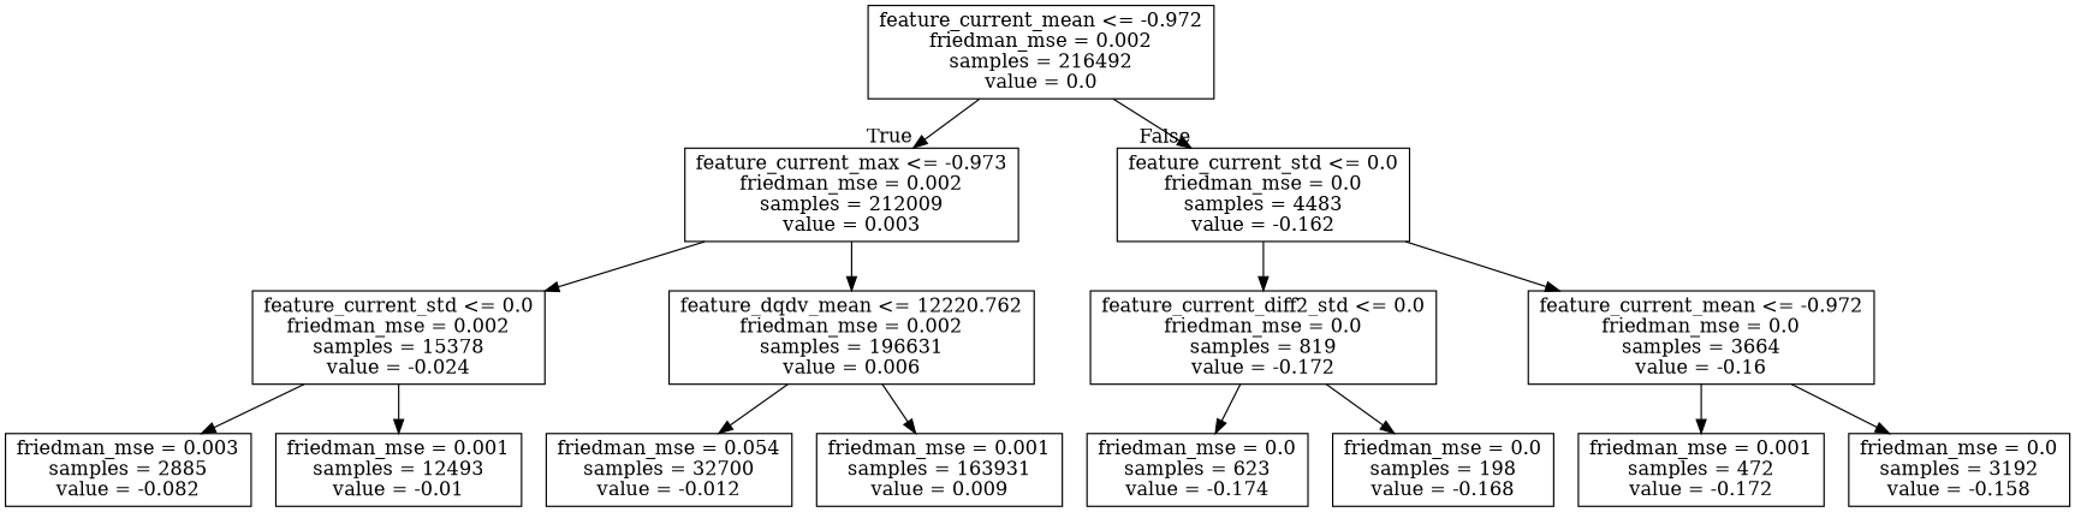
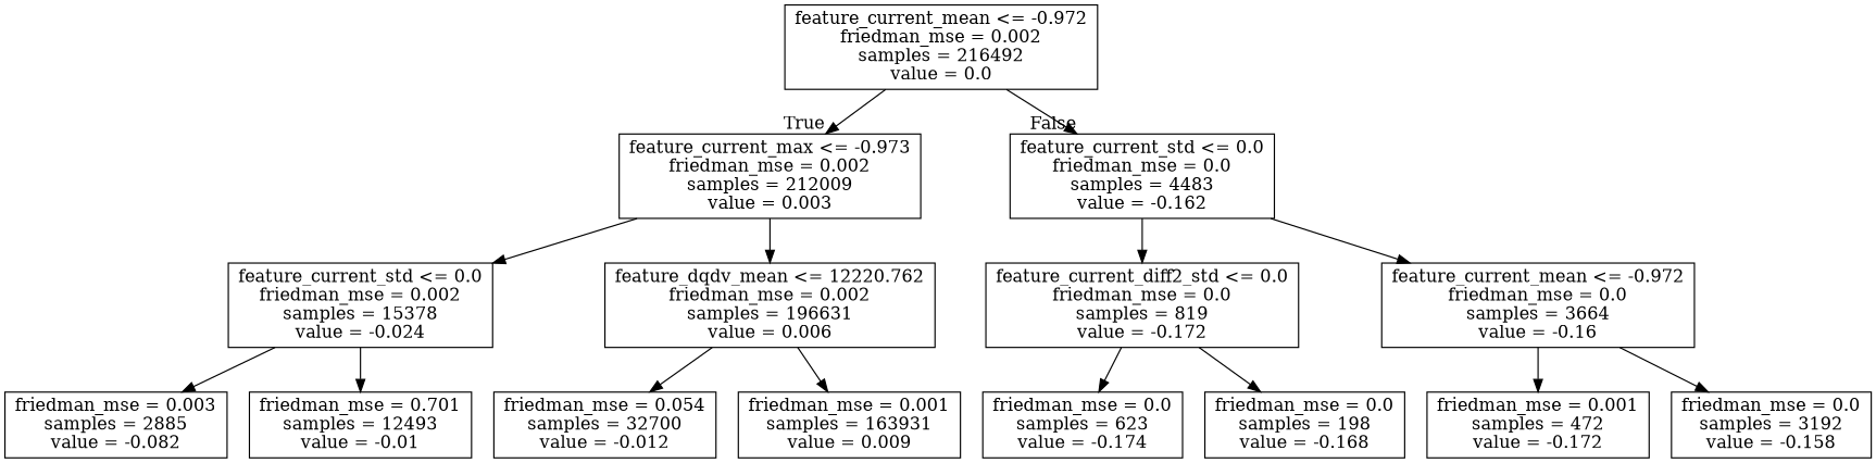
  digraph {
    node [shape=box]
    n1 [label="feature_current_mean <= -0.972\nfriedman_mse = 0.002\nsamples = 216492\nvalue = 0.0"]
    n2 [label="feature_current_max <= -0.973\nfriedman_mse = 0.002\nsamples = 212009\nvalue = 0.003"]
    n3 [label="feature_current_std <= 0.0\nfriedman_mse = 0.0\nsamples = 4483\nvalue = -0.162"]
    n4 [label="feature_current_std <= 0.0\nfriedman_mse = 0.002\nsamples = 15378\nvalue = -0.024"]
    n5 [label="feature_dqdv_mean <= 12220.762\nfriedman_mse = 0.002\nsamples = 196631\nvalue = 0.006"]
    n6 [label="feature_current_diff2_std <= 0.0\nfriedman_mse = 0.0\nsamples = 819\nvalue = -0.172"]
    n7 [label="feature_current_mean <= -0.972\nfriedman_mse = 0.0\nsamples = 3664\nvalue = -0.16"]
    n8 [label="friedman_mse = 0.003\nsamples = 2885\nvalue = -0.082"]
-   n9 [label="friedman_mse = 0.001\nsamples = 12493\nvalue = -0.01"]
+   n9 [label="friedman_mse = 0.701\nsamples = 12493\nvalue = -0.01"]
    n10 [label="friedman_mse = 0.054\nsamples = 32700\nvalue = -0.012"]
    n11 [label="friedman_mse = 0.001\nsamples = 163931\nvalue = 0.009"]
    n12 [label="friedman_mse = 0.0\nsamples = 623\nvalue = -0.174"]
    n13 [label="friedman_mse = 0.0\nsamples = 198\nvalue = -0.168"]
    n14 [label="friedman_mse = 0.001\nsamples = 472\nvalue = -0.172"]
    n15 [label="friedman_mse = 0.0\nsamples = 3192\nvalue = -0.158"]
    n1 -> n2 [headlabel=True labelangle=45 labeldistance=2.5]
    n1 -> n3 [headlabel=False labelangle=-45 labeldistance=2.5]
    n2 -> n4
    n2 -> n5
    n3 -> n6
    n3 -> n7
    n4 -> n8
    n4 -> n9
    n5 -> n10
    n5 -> n11
    n6 -> n12
    n6 -> n13
    n7 -> n14
    n7 -> n15
  }
